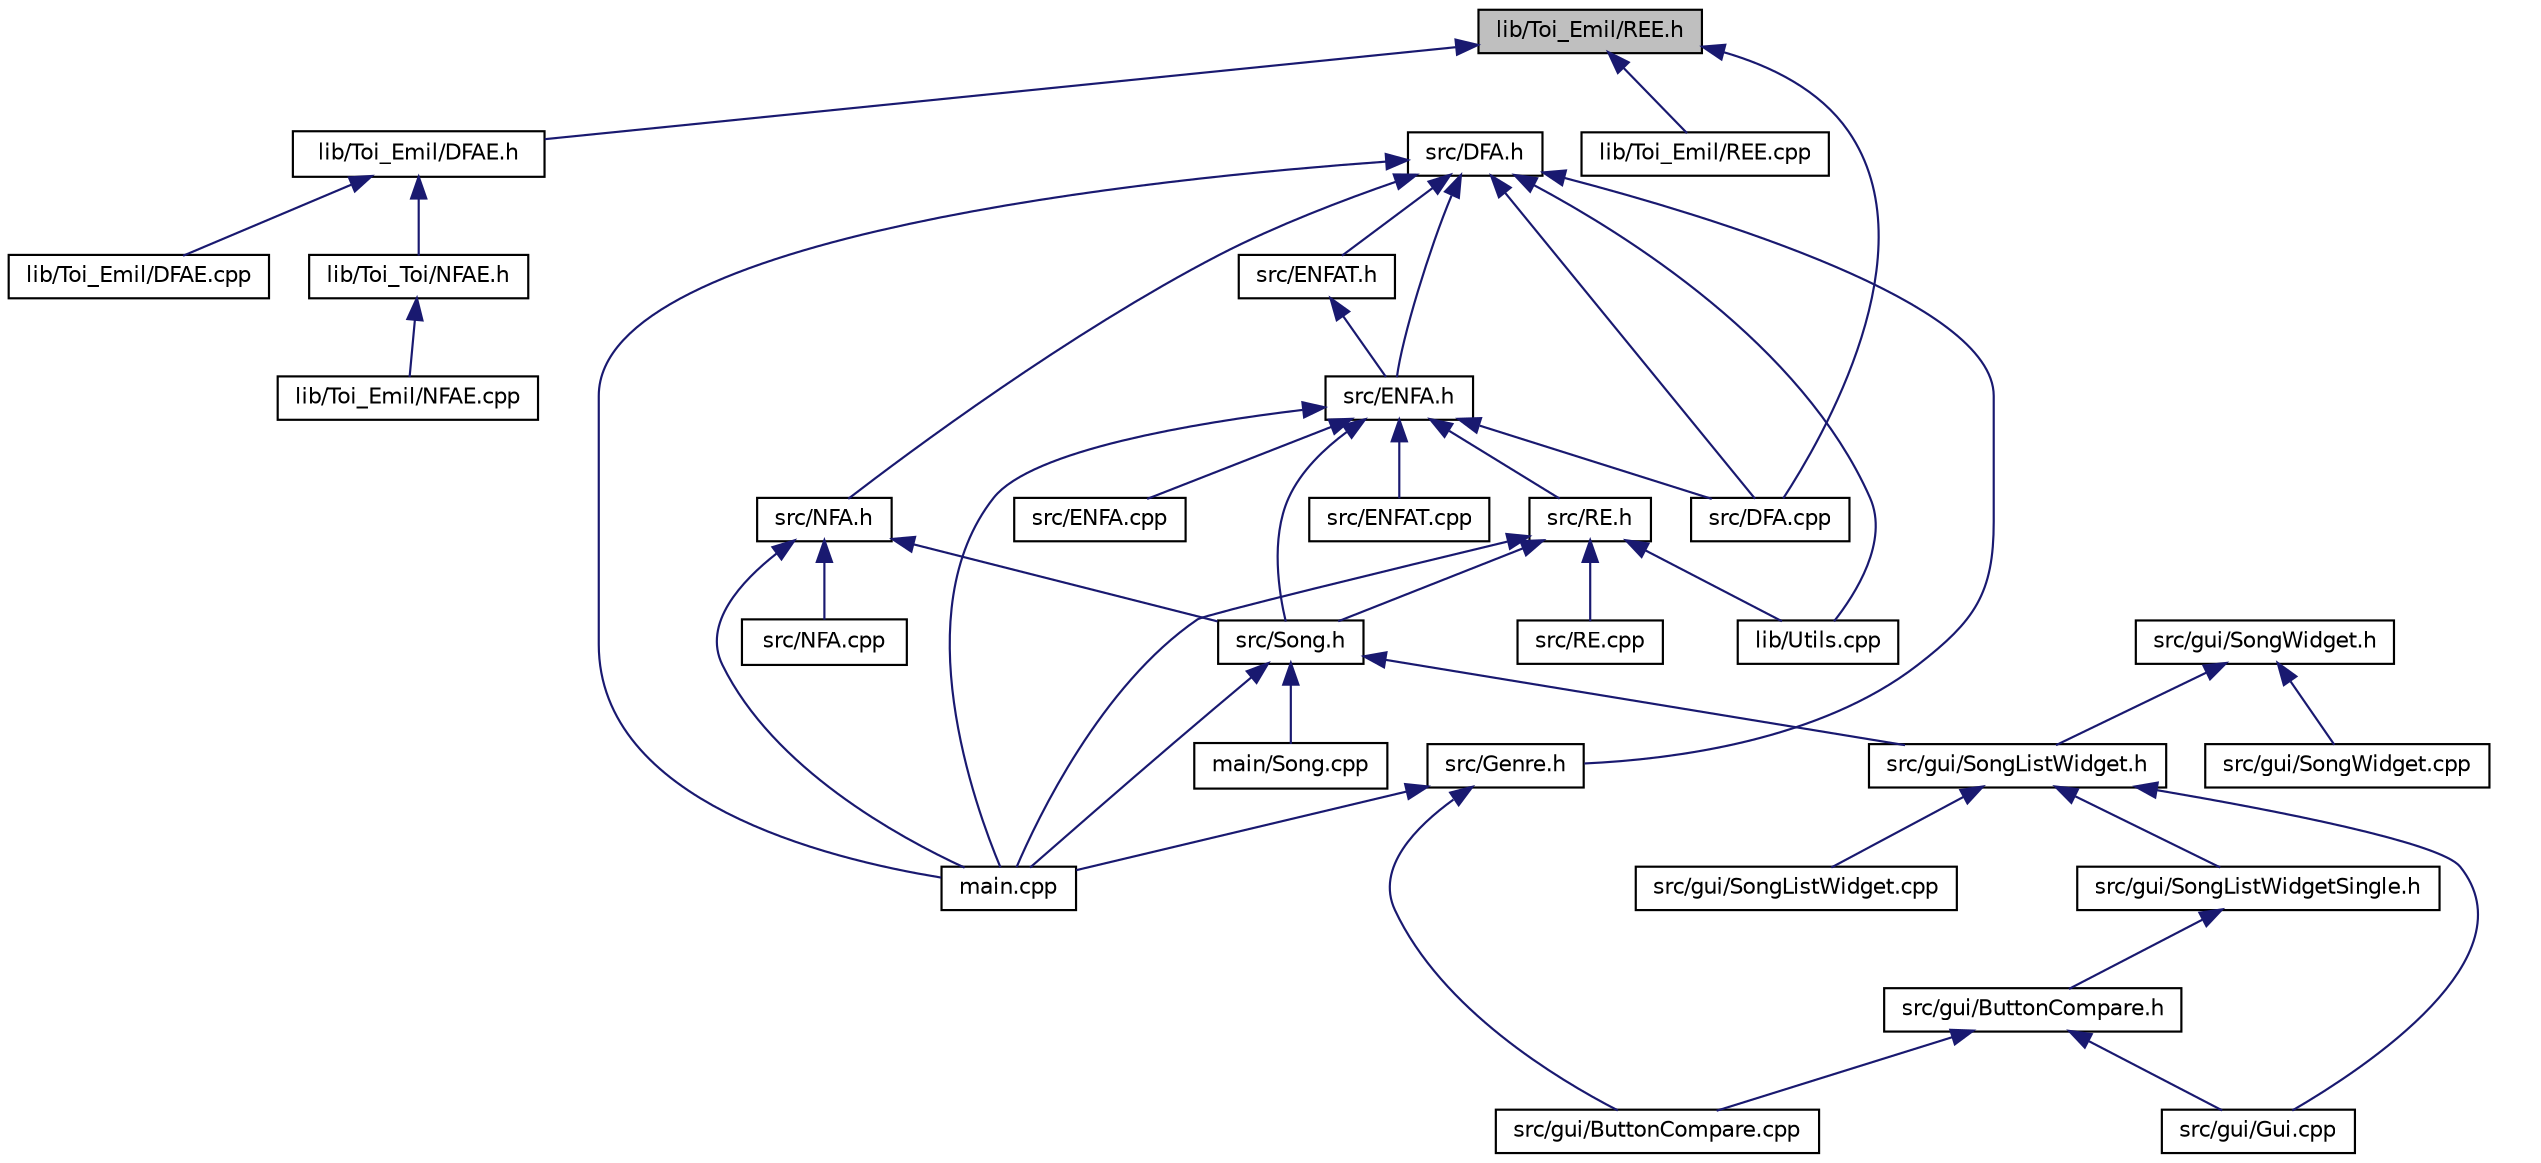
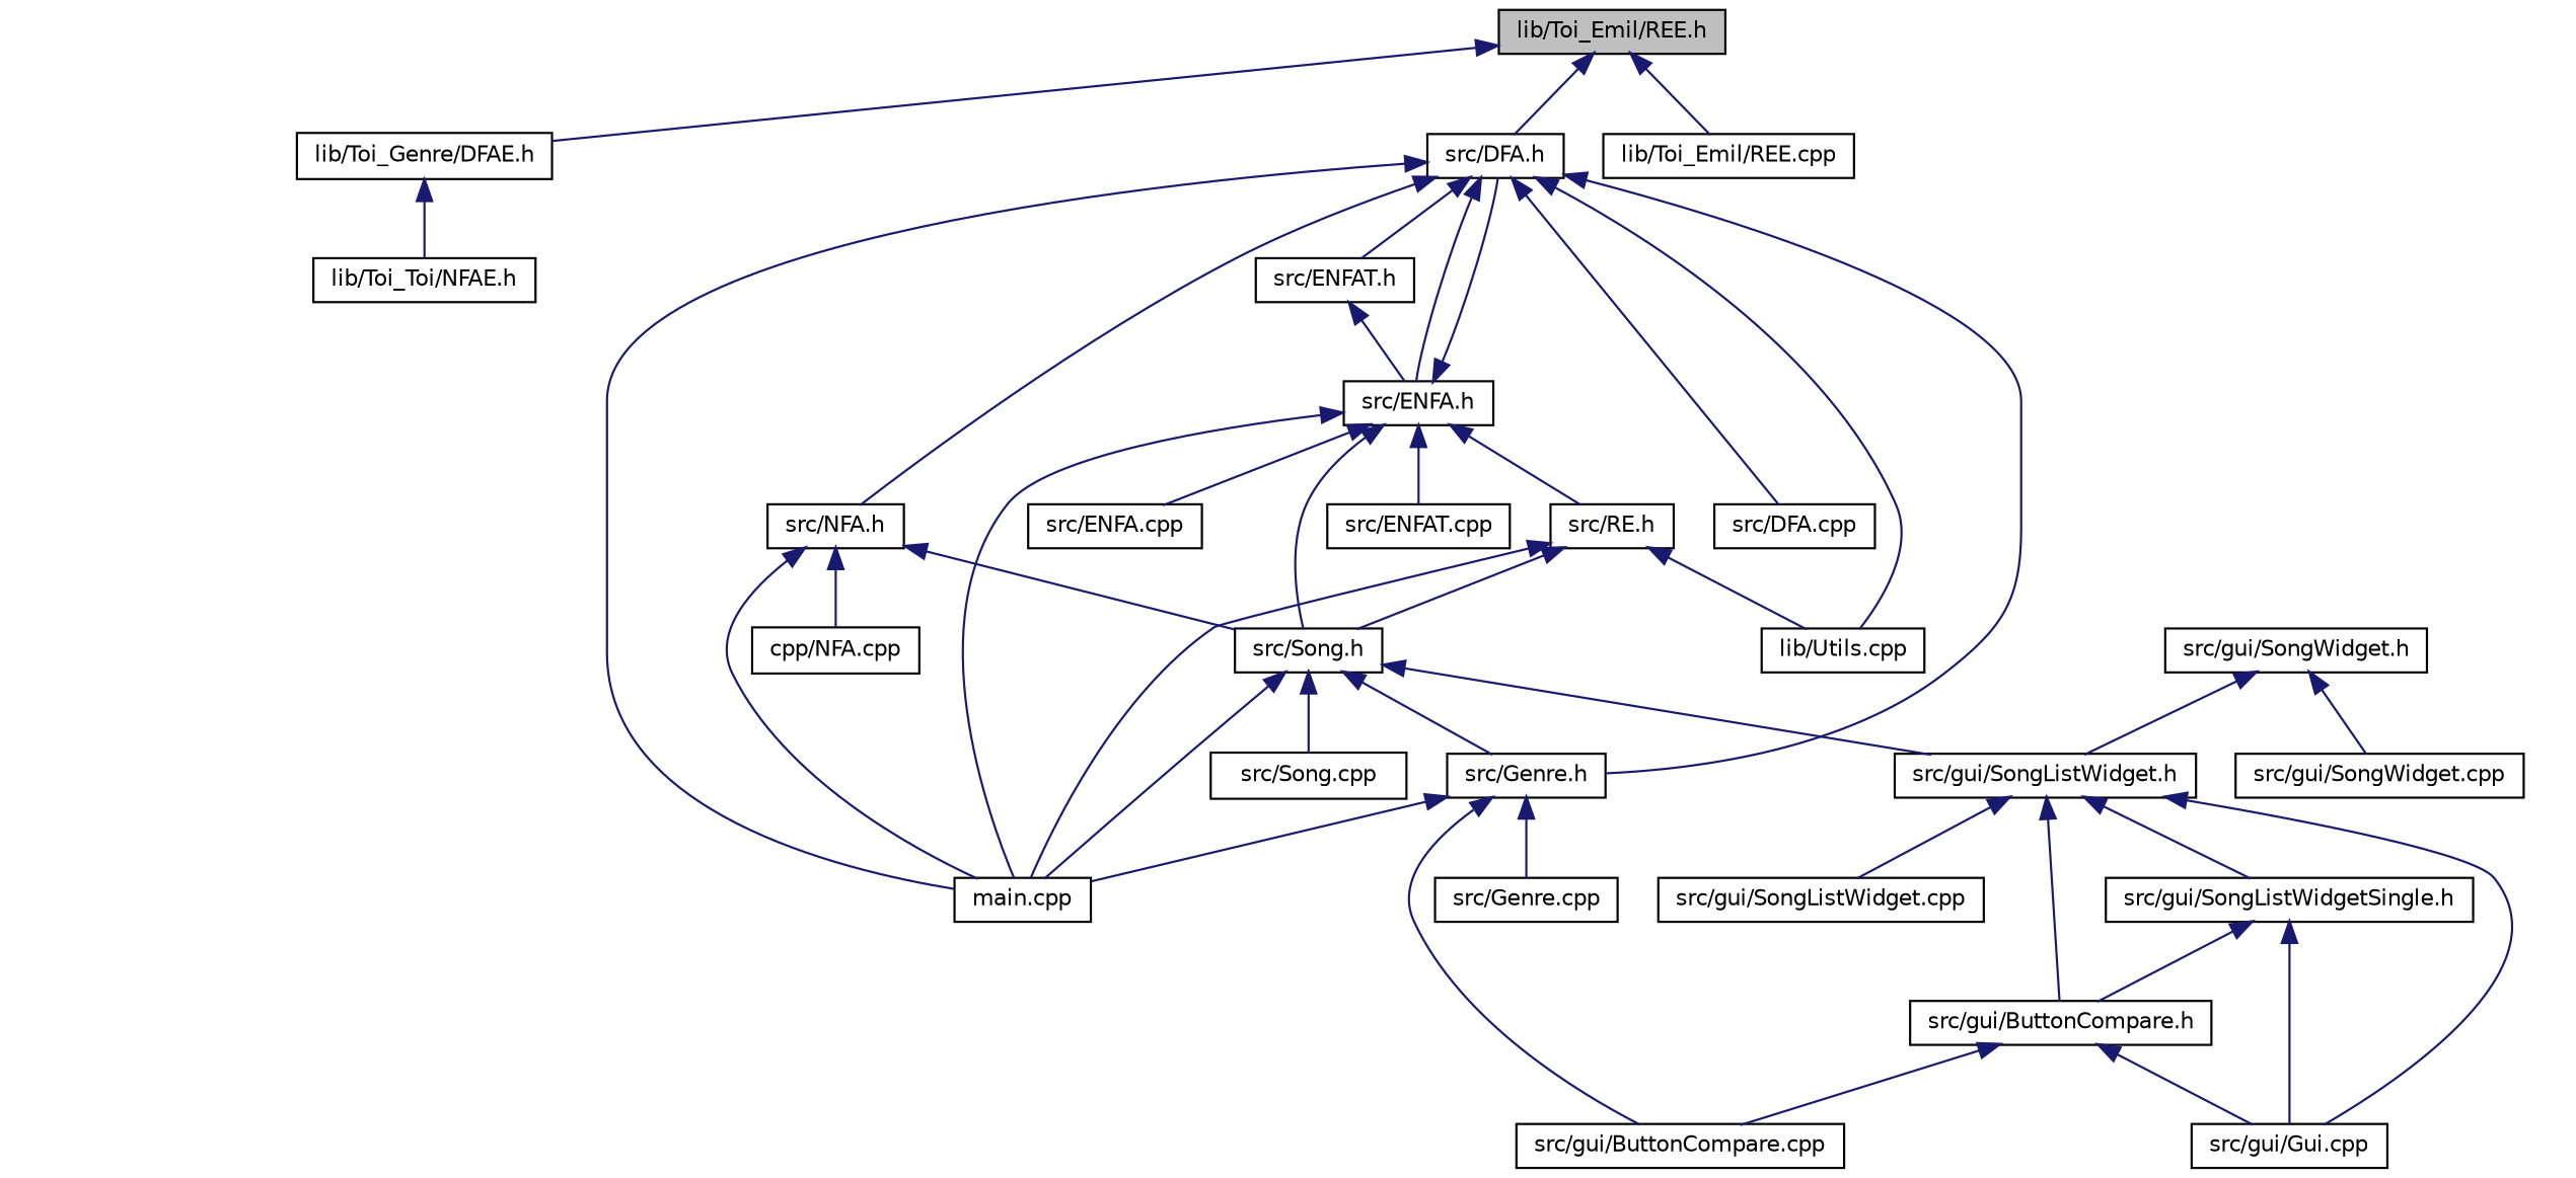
  digraph {
    node [color=black fillcolor=white fontname=Helvetica fontsize=10 shape=record style=filled]
    edge [color=midnightblue dir=back fontname=Helvetica fontsize=10 labelfontname=Helvetica labelfontsize=10 style=solid]
    n1 [fillcolor=grey75 fontcolor=black height=0.2 label="lib/Toi_Emil/REE.h" width=0.4]
-   n2 [height=0.2 label="lib/Toi_Emil/DFAE.h" width=0.4]
+   n2 [height=0.2 label="lib/Toi_Genre/DFAE.h" width=0.4]
    n3 [height=0.2 label="src/DFA.h" width=0.4]
    n4 [height=0.2 label="lib/Toi_Emil/REE.cpp" width=0.4]
-   n5 [height=0.2 label="lib/Toi_Emil/DFAE.cpp" width=0.4]
    n6 [height=0.2 label="lib/Toi_Toi/NFAE.h" width=0.4]
    n7 [height=0.2 label="src/ENFAT.h" width=0.4]
    n8 [height=0.2 label="src/ENFA.h" width=0.4]
    n9 [height=0.2 label="lib/Utils.cpp" width=0.4]
    n10 [height=0.2 label="main.cpp" width=0.4]
    n11 [height=0.2 label="src/Genre.h" width=0.4]
    n12 [height=0.2 label="src/DFA.cpp" width=0.4]
    n13 [height=0.2 label="src/NFA.h" width=0.4]
-   n14 [height=0.2 label="lib/Toi_Emil/NFAE.cpp" width=0.4]
    n15 [height=0.2 label="src/ENFAT.cpp" width=0.4]
    n16 [height=0.2 label="src/RE.h" width=0.4]
    n17 [height=0.2 label="src/Song.h" width=0.4]
    n18 [height=0.2 label="src/ENFA.cpp" width=0.4]
+   n19 [height=0.2 label="src/Genre.cpp" width=0.4]
    n20 [height=0.2 label="src/gui/ButtonCompare.cpp" width=0.4]
-   n21 [height=0.2 label="src/NFA.cpp" width=0.4]
-   n22 [height=0.2 label="src/RE.cpp" width=0.4]
+   n21 [height=0.2 label="cpp/NFA.cpp" width=0.4]
    n23 [height=0.2 label="src/gui/SongListWidget.h" width=0.4]
-   n24 [height=0.2 label="main/Song.cpp" width=0.4]
+   n24 [height=0.2 label="src/Song.cpp" width=0.4]
    n25 [height=0.2 label="src/gui/ButtonCompare.h" width=0.4]
    n26 [height=0.2 label="src/gui/Gui.cpp" width=0.4]
    n27 [height=0.2 label="src/gui/SongListWidgetSingle.h" width=0.4]
    n28 [height=0.2 label="src/gui/SongListWidget.cpp" width=0.4]
    n29 [height=0.2 label="src/gui/SongWidget.h" width=0.4]
    n30 [height=0.2 label="src/gui/SongWidget.cpp" width=0.4]
    n1 -> n2
-   n1 -> n12
+   n1 -> n3
    n1 -> n4
-   n2 -> n5
    n2 -> n6
    n3 -> n7
    n3 -> n8
    n3 -> n9
    n3 -> n10
    n3 -> n11
    n3 -> n12
    n3 -> n13
-   n6 -> n14
    n7 -> n8
-   n8 -> n12
+   n8 -> n3
    n8 -> n10
    n8 -> n15
    n8 -> n16
    n8 -> n17
    n8 -> n18
    n11 -> n10
+   n11 -> n19
    n11 -> n20
    n13 -> n10
    n13 -> n17
    n13 -> n21
    n16 -> n9
    n16 -> n10
    n16 -> n17
-   n16 -> n22
    n17 -> n10
+   n17 -> n11
    n17 -> n23
    n17 -> n24
+   n23 -> n25
    n23 -> n26
    n23 -> n27
    n23 -> n28
    n25 -> n20
    n25 -> n26
    n27 -> n25
+   n27 -> n26
    n29 -> n23
    n29 -> n30
  }
